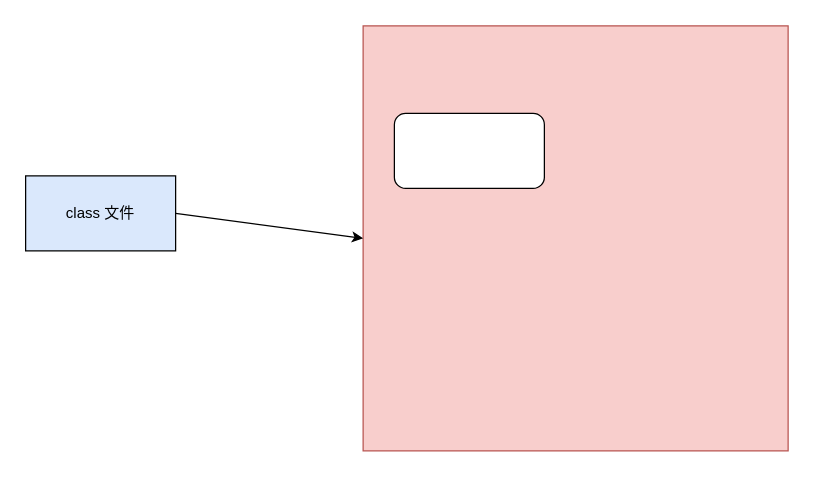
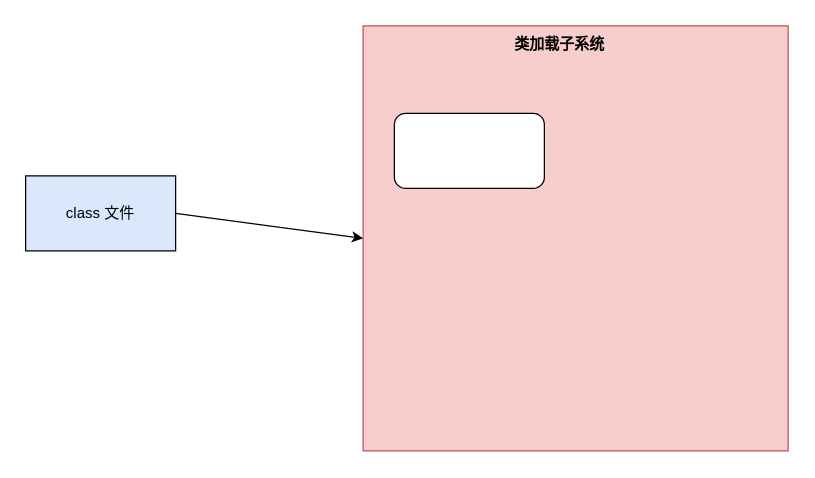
  <mxCell id="0" />
  <mxCell id="1" parent="0" />
  <mxCell id="2" value="" style="whiteSpace=wrap;html=1;aspect=fixed;fillColor=#f8cecc;strokeColor=#b85450;" vertex="1" parent="1"><mxGeometry x="290" y="20" width="340" height="340" as="geometry" /></mxCell>
+ <mxCell id="3" value="&lt;h1 style=&quot;font-size: 12px;&quot;&gt;&lt;span style=&quot;font-size: 12px;&quot;&gt;类加载子系统&lt;/span&gt;&lt;/h1&gt;" style="text;html=1;strokeColor=none;fillColor=none;align=center;verticalAlign=middle;whiteSpace=wrap;rounded=0;fontStyle=0;fontSize=12;fontFamily=Helvetica;" vertex="1" parent="1"><mxGeometry x="380" y="20" width="135" height="30" as="geometry" /></mxCell>
  <mxCell id="4" value="class 文件" style="rounded=0;whiteSpace=wrap;html=1;fontFamily=Helvetica;fontSize=12;fontColor=#000000;fillColor=#dae8fc;" vertex="1" parent="1"><mxGeometry x="20" y="140" width="120" height="60" as="geometry" /></mxCell>
  <mxCell id="5" value="" style="endArrow=classic;html=1;fontFamily=Helvetica;fontSize=12;fontColor=#000000;exitX=1;exitY=0.5;exitDx=0;exitDy=0;entryX=0;entryY=0.5;entryDx=0;entryDy=0;" edge="1" parent="1" source="4" target="2"><mxGeometry width="50" height="50" relative="1" as="geometry"><mxPoint x="190" y="190" as="sourcePoint" /><mxPoint x="240" y="140" as="targetPoint" /></mxGeometry></mxCell>
  <mxCell id="6" value="" style="rounded=1;whiteSpace=wrap;html=1;fontFamily=Helvetica;fontSize=12;fontColor=#000000;" vertex="1" parent="1"><mxGeometry x="315" y="90" width="120" height="60" as="geometry" /></mxCell>
